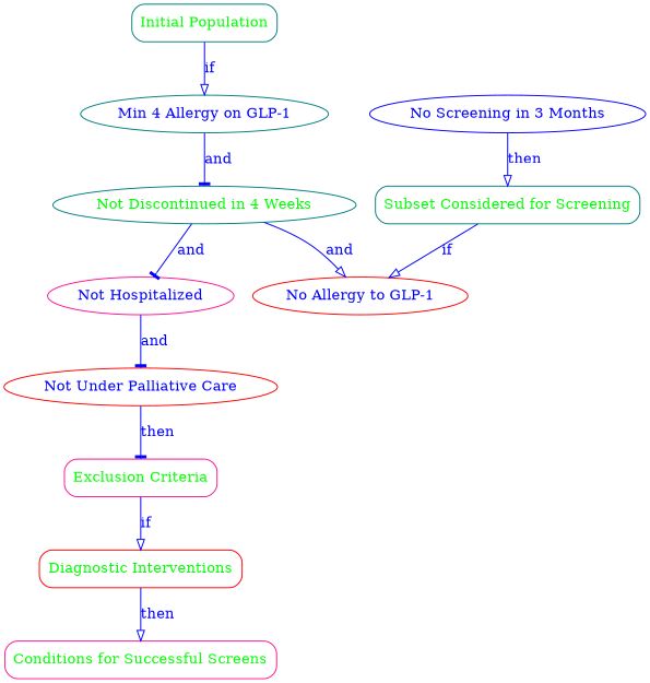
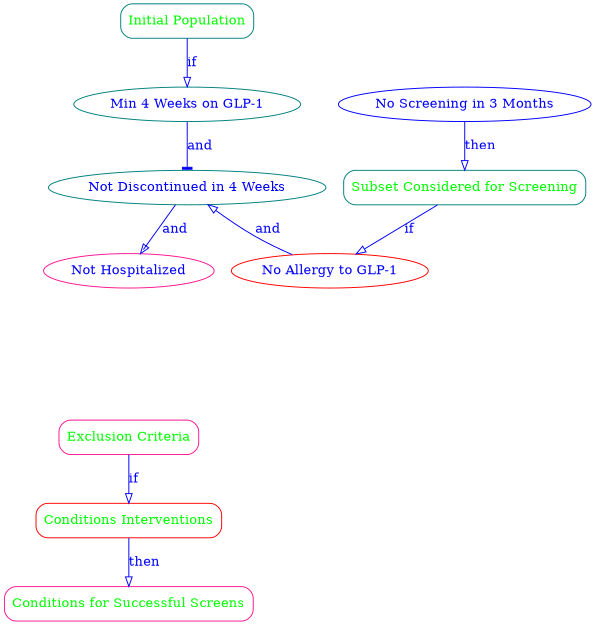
  digraph {
    rankdir=TB
    node [color=teal fontcolor=blue shape=ellipse]
    edge [arrowhead=onormal color=blue fontcolor=blue]
    n1 [fontcolor=green label="Initial Population" shape=box style=rounded]
-   n2 [label="Min 4 Allergy on GLP-1"]
-   n3 [fontcolor=green label="Not Discontinued in 4 Weeks"]
+   n2 [label="Min 4 Weeks on GLP-1"]
+   n3 [label="Not Discontinued in 4 Weeks"]
    n4 [fontcolor=green label="Subset Considered for Screening" shape=box style=rounded]
    n5 [color=red label="No Allergy to GLP-1"]
    n6 [color=deeppink fontcolor=green label="Exclusion Criteria" shape=box style=rounded]
-   n7 [color=red fontcolor=green label="Diagnostic Interventions" shape=box style=rounded]
+   n7 [color=red fontcolor=green label="Conditions Interventions" shape=box style=rounded]
    n8 [color=deeppink fontcolor=green label="Conditions for Successful Screens" shape=box style=rounded]
    n9 [color=blue label="No Screening in 3 Months"]
    n10 [color=deeppink label="Not Hospitalized"]
-   n11 [color=red label="Not Under Palliative Care"]
    n1 -> n2 [label=if]
    n2 -> n3 [arrowhead=tee label=and]
-   n3 -> n10 [arrowhead=tee label=and]
+   n3 -> n10 [label=and]
    n4 -> n5 [label=if]
-   n3 -> n5 [label=and]
+   n5 -> n3 [label=and]
    n6 -> n7 [label=if]
    n7 -> n8 [label=then]
    n9 -> n4 [label=then]
-   n10 -> n11 [arrowhead=tee label=and]
-   n11 -> n6 [arrowhead=tee label=then]
  }
